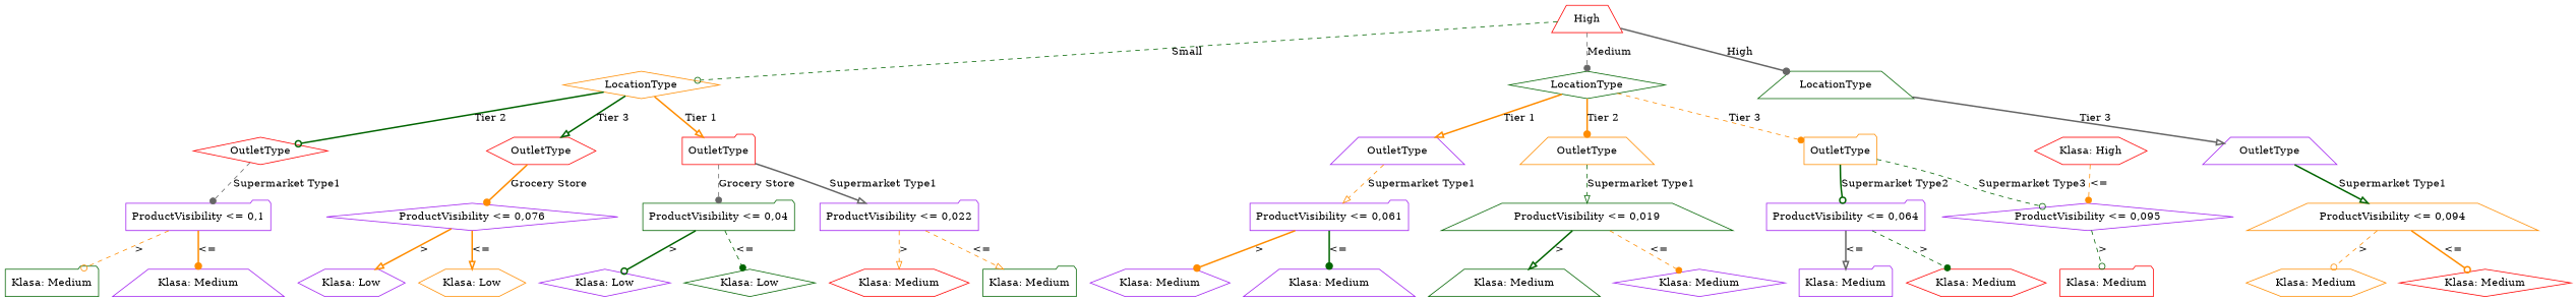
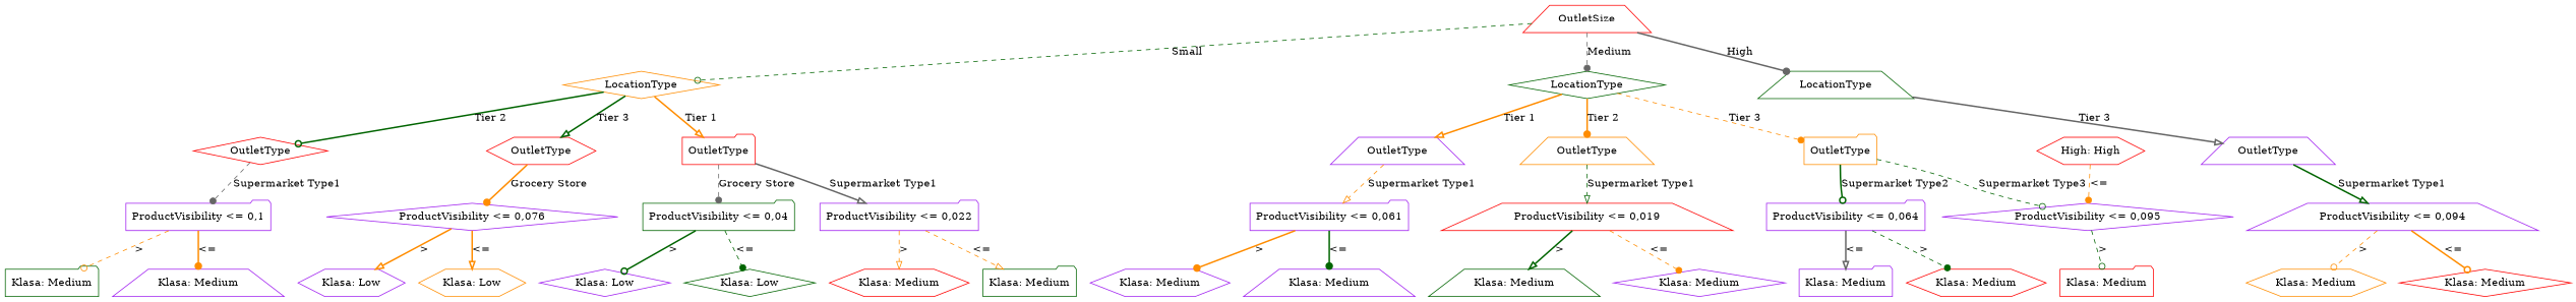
  digraph {
    node [color=purple shape=folder]
    edge [arrowhead=dot color=darkorange style=bold]
-   n1 [color=red label=High shape=trapezium]
+   n1 [color=red label=OutletSize shape=trapezium]
    n2 [color=darkorange label=LocationType shape=diamond]
    n3 [color=darkgreen label=LocationType shape=diamond]
    n4 [color=darkgreen label=LocationType shape=trapezium]
    n5 [color=red label=OutletType]
    n6 [color=red label=OutletType shape=diamond]
    n7 [color=red label=OutletType shape=hexagon]
    n8 [color=darkorange label=OutletType shape=trapezium]
    n9 [label=OutletType shape=trapezium]
    n10 [color=darkorange label=OutletType]
    n11 [label=OutletType shape=trapezium]
    n12 [color=darkgreen label="ProductVisibility <= 0,04"]
    n13 [label="ProductVisibility <= 0,022"]
    n14 [label="ProductVisibility <= 0,1"]
    n15 [label="ProductVisibility <= 0,076" shape=diamond]
    n16 [color=darkgreen label="Klasa: Low" shape=diamond]
    n17 [label="Klasa: Low" shape=diamond]
    n18 [color=darkgreen label="Klasa: Medium"]
    n19 [color=red label="Klasa: Medium" shape=hexagon]
    n20 [label="Klasa: Medium" shape=trapezium]
    n21 [color=darkgreen label="Klasa: Medium"]
    n22 [color=darkorange label="Klasa: Low" shape=hexagon]
    n23 [label="Klasa: Low" shape=hexagon]
-   n24 [color=darkgreen label="ProductVisibility <= 0,019" shape=trapezium]
+   n24 [color=red label="ProductVisibility <= 0,019" shape=trapezium]
    n25 [label="ProductVisibility <= 0,061"]
    n26 [label="ProductVisibility <= 0,095" shape=diamond]
    n27 [label="ProductVisibility <= 0,064"]
    n28 [label="Klasa: Medium" shape=diamond]
    n29 [color=darkgreen label="Klasa: Medium" shape=trapezium]
    n30 [label="Klasa: Medium" shape=trapezium]
    n31 [label="Klasa: Medium" shape=hexagon]
    n32 [color=red label="Klasa: Medium"]
    n33 [label="Klasa: Medium"]
    n34 [color=red label="Klasa: Medium" shape=hexagon]
-   n35 [color=red label="Klasa: High" shape=hexagon]
-   n36 [color=darkorange label="ProductVisibility <= 0,094" shape=trapezium]
+   n35 [color=red label="High: High" shape=hexagon]
+   n36 [label="ProductVisibility <= 0,094" shape=trapezium]
    n37 [color=red label="Klasa: Medium" shape=diamond]
    n38 [color=darkorange label="Klasa: Medium" shape=hexagon]
    n1 -> n2 [arrowhead=odot color=darkgreen label=Small style=dashed]
    n1 -> n3 [color=gray40 label=Medium style=dashed]
    n1 -> n4 [color=gray40 label=High]
    n2 -> n5 [arrowhead=onormal label="Tier 1"]
    n2 -> n6 [arrowhead=odot color=darkgreen label="Tier 2"]
    n2 -> n7 [arrowhead=onormal color=darkgreen label="Tier 3"]
    n3 -> n8 [label="Tier 2"]
    n3 -> n9 [arrowhead=onormal label="Tier 1"]
    n3 -> n10 [label="Tier 3" style=dashed]
    n4 -> n11 [arrowhead=onormal color=gray40 label="Tier 3"]
    n5 -> n12 [color=gray40 label="Grocery Store" style=dashed]
    n5 -> n13 [arrowhead=onormal color=gray40 label="Supermarket Type1"]
    n6 -> n14 [color=gray40 label="Supermarket Type1" style=dashed]
    n7 -> n15 [label="Grocery Store"]
    n8 -> n24 [arrowhead=onormal color=darkgreen label="Supermarket Type1" style=dashed]
    n9 -> n25 [arrowhead=onormal label="Supermarket Type1" style=dashed]
    n10 -> n26 [arrowhead=odot color=darkgreen label="Supermarket Type3" style=dashed]
    n10 -> n27 [arrowhead=odot color=darkgreen label="Supermarket Type2"]
    n11 -> n36 [arrowhead=onormal color=darkgreen label="Supermarket Type1"]
    n12 -> n16 [color=darkgreen label="<=" style=dashed]
    n12 -> n17 [arrowhead=odot color=darkgreen label=">"]
    n13 -> n18 [arrowhead=onormal label="<=" style=dashed]
    n13 -> n19 [arrowhead=onormal label=">" style=dashed]
    n14 -> n20 [label="<="]
    n14 -> n21 [arrowhead=odot label=">" style=dashed]
    n15 -> n22 [arrowhead=onormal label="<="]
    n15 -> n23 [arrowhead=onormal label=">"]
    n24 -> n28 [label="<=" style=dashed]
    n24 -> n29 [arrowhead=onormal color=darkgreen label=">"]
    n25 -> n30 [color=darkgreen label="<="]
    n25 -> n31 [label=">"]
    n26 -> n32 [arrowhead=odot color=darkgreen label=">" style=dashed]
    n27 -> n33 [arrowhead=onormal color=gray40 label="<="]
    n27 -> n34 [color=darkgreen label=">" style=dashed]
    n35 -> n26 [label="<=" style=dashed]
    n36 -> n37 [arrowhead=odot label="<="]
    n36 -> n38 [arrowhead=odot label=">" style=dashed]
  }
